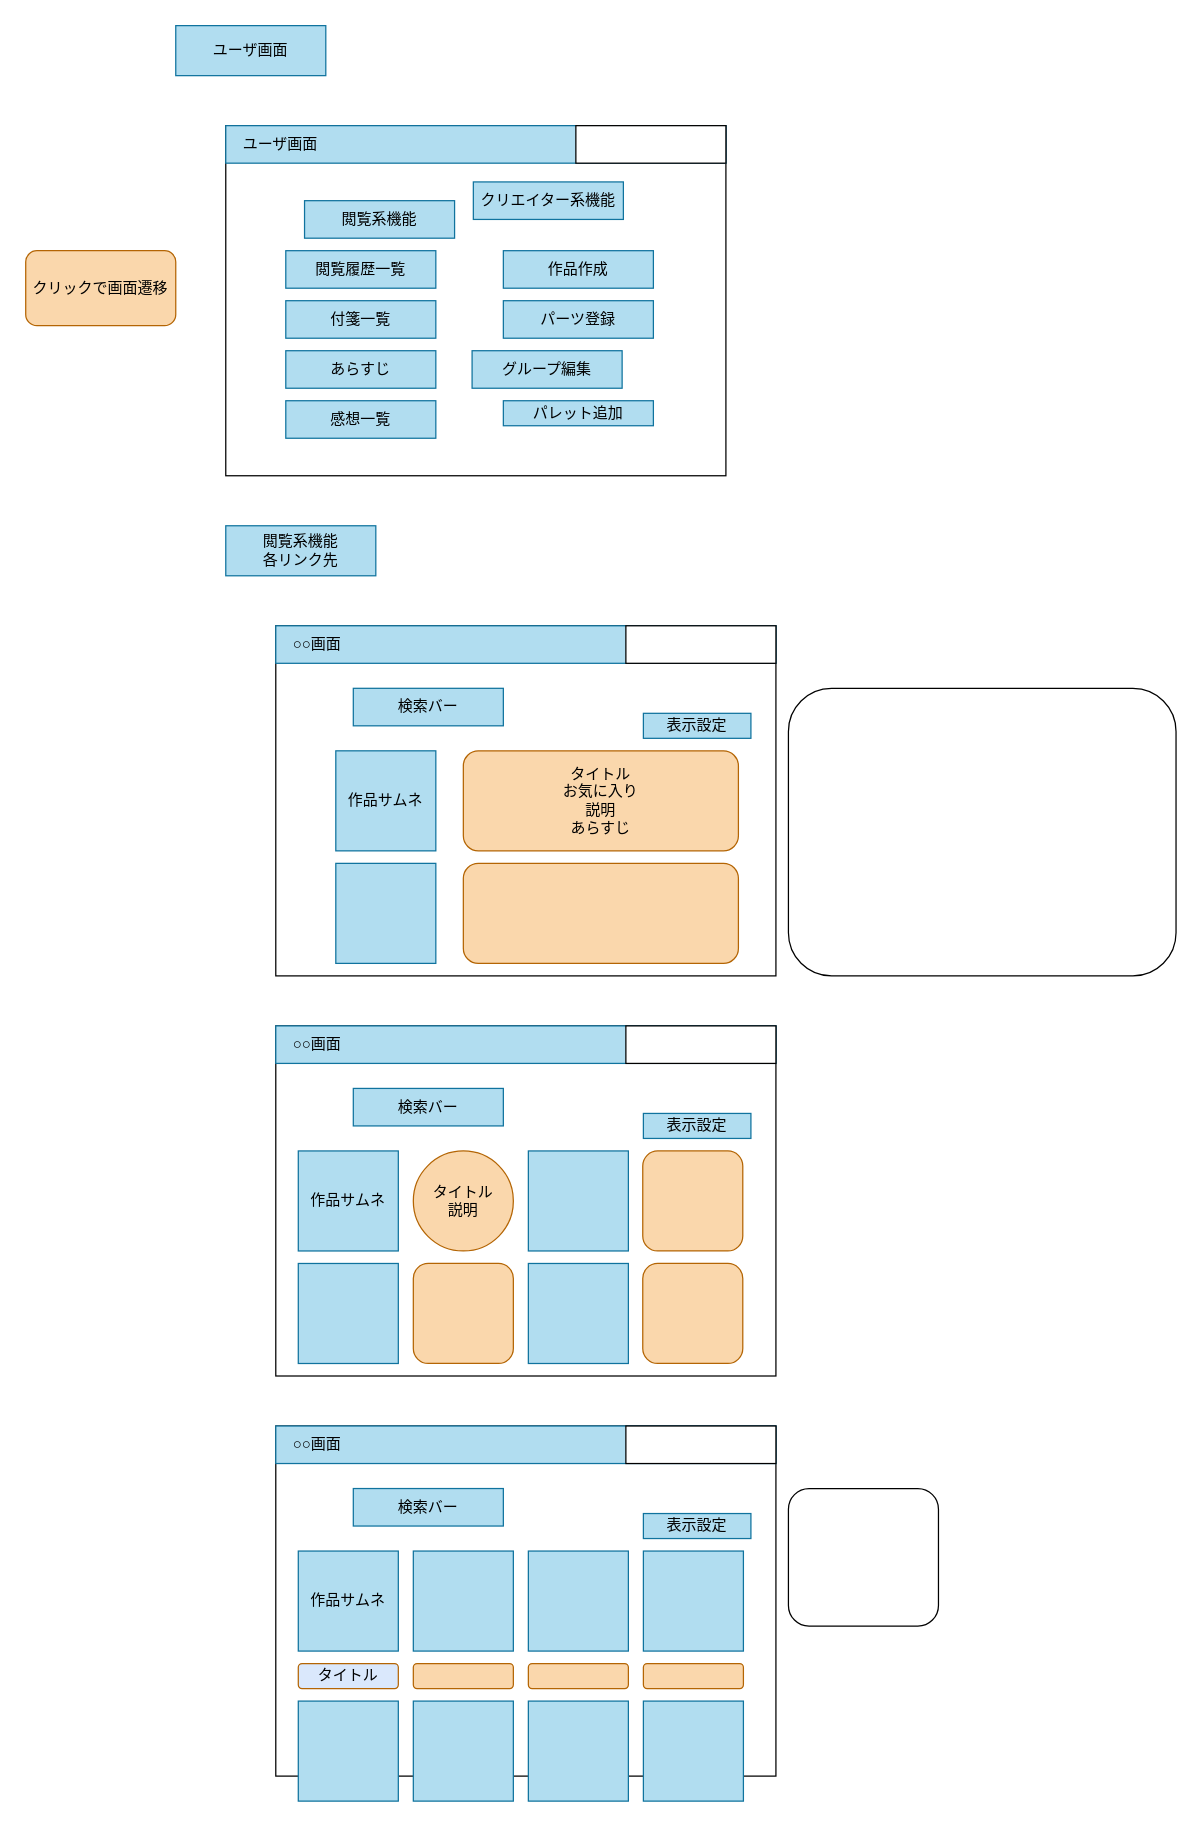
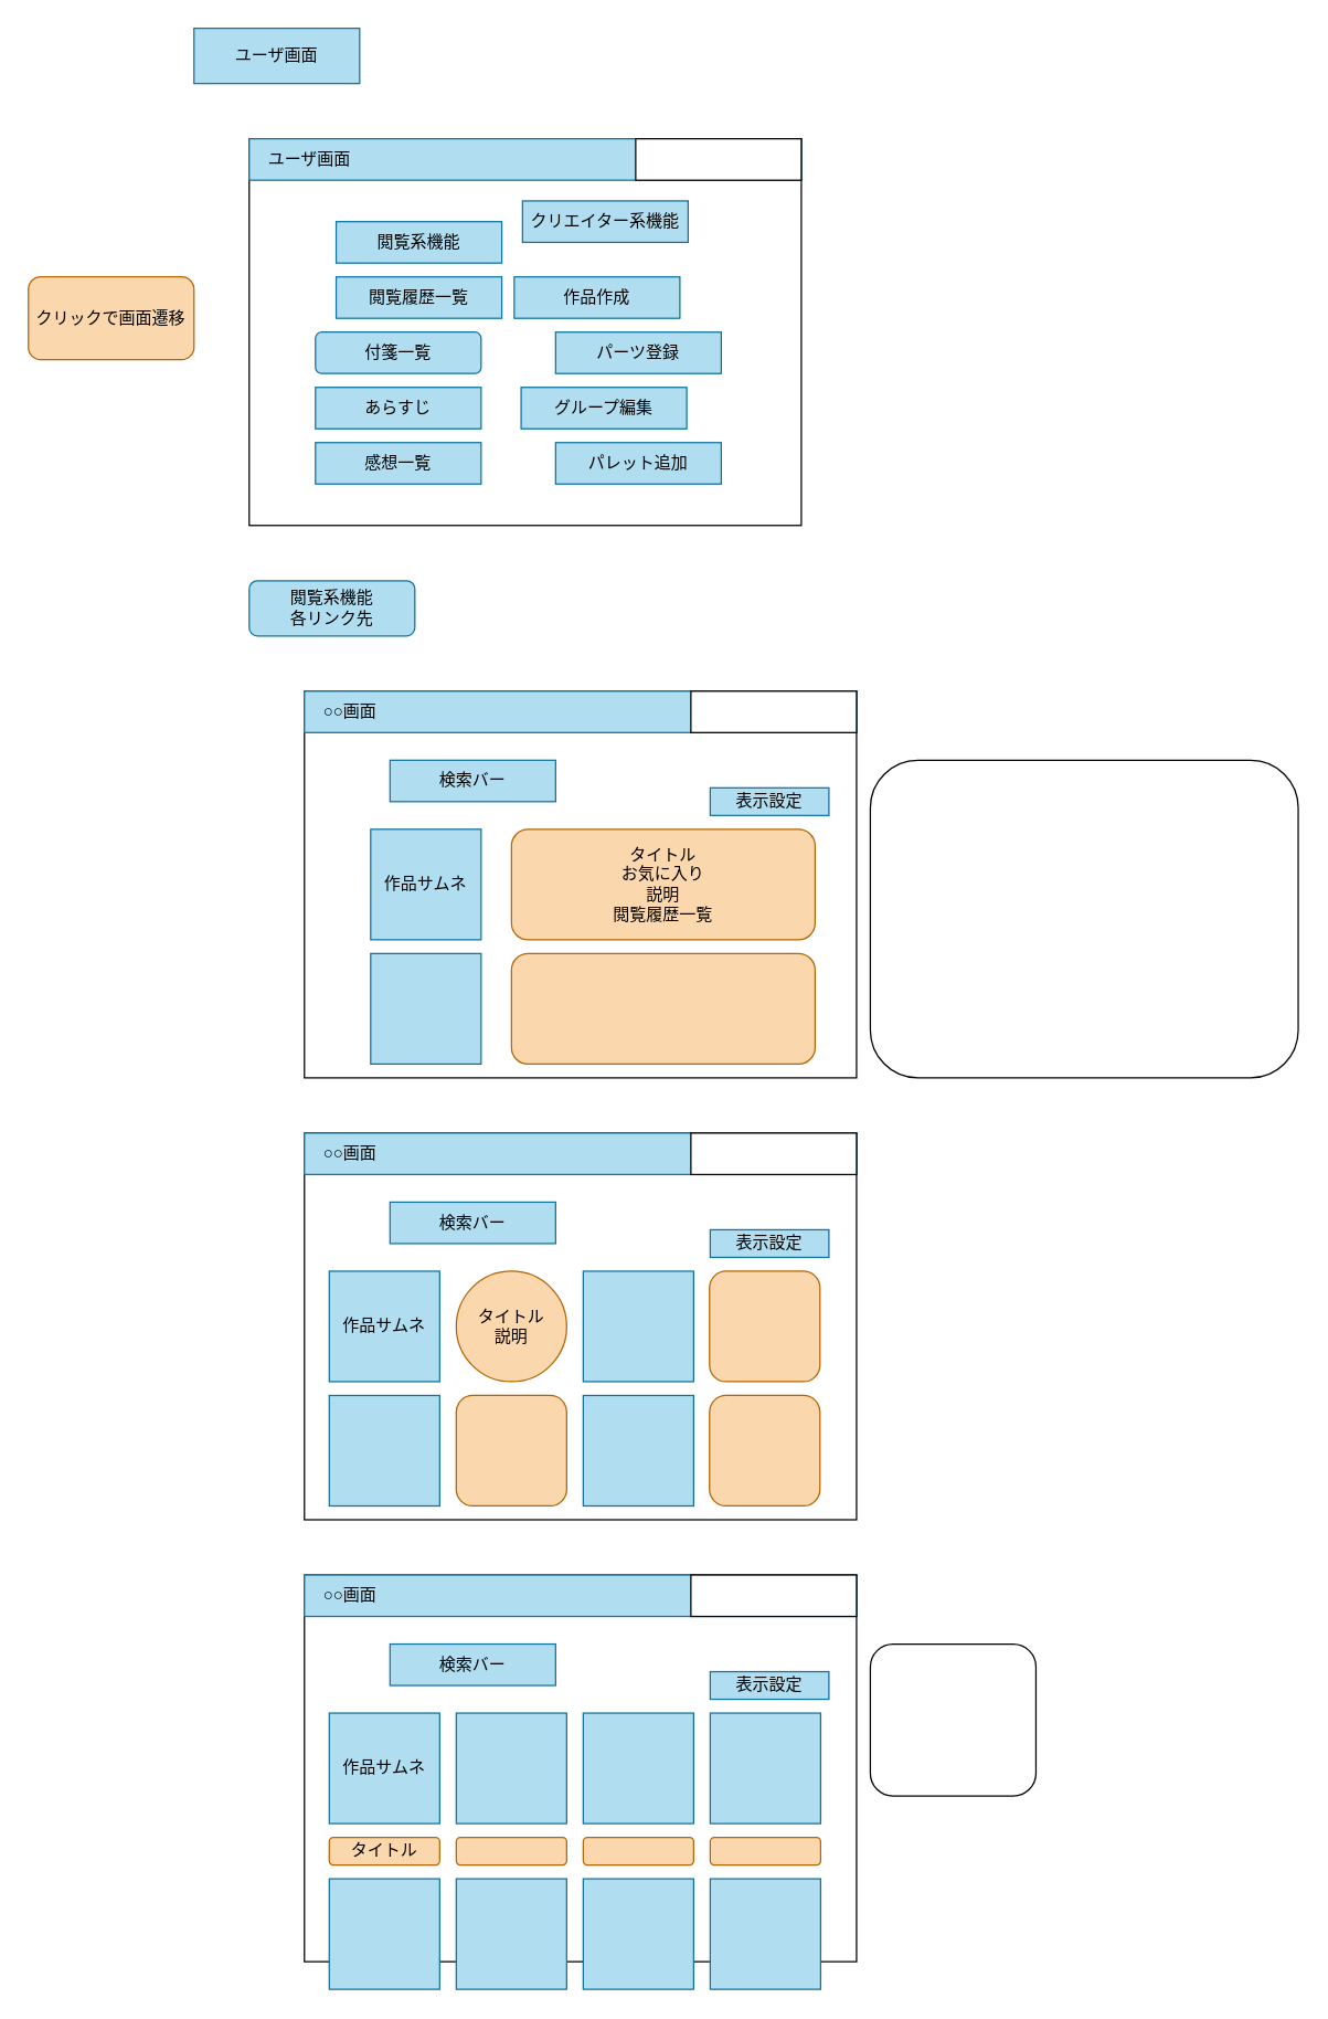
  <mxCell id="0" />
  <mxCell id="1" parent="0" />
  <mxCell id="2" value="ユーザ画面" style="rounded=0;whiteSpace=wrap;html=1;fillColor=#b1ddf0;strokeColor=#10739e;fontColor=#000000;" parent="1" vertex="1"><mxGeometry x="140" y="20" width="120" height="40" as="geometry" /></mxCell>
- <mxCell id="3" value="閲覧系機能&lt;br&gt;各リンク先" style="rounded=0;whiteSpace=wrap;html=1;fillColor=#b1ddf0;strokeColor=#10739e;fontColor=#000000;" parent="1" vertex="1"><mxGeometry x="180" y="420" width="120" height="40" as="geometry" /></mxCell>
+ <mxCell id="3" value="閲覧系機能&lt;br&gt;各リンク先" style="whiteSpace=wrap;html=1;fillColor=#b1ddf0;strokeColor=#10739e;fontColor=#000000;rounded=1;" parent="1" vertex="1"><mxGeometry x="180" y="420" width="120" height="40" as="geometry" /></mxCell>
  <mxCell id="4" value="" style="rounded=0;whiteSpace=wrap;html=1;fontColor=#000000;" parent="1" vertex="1"><mxGeometry x="180" y="100" width="400" height="280" as="geometry" /></mxCell>
  <mxCell id="5" value="&lt;font color=&quot;#000000&quot;&gt;　ユーザ画面&lt;/font&gt;" style="rounded=0;whiteSpace=wrap;html=1;fillColor=#b1ddf0;strokeColor=#10739e;align=left;" parent="1" vertex="1"><mxGeometry x="180" y="100" width="400" height="30" as="geometry" /></mxCell>
  <mxCell id="6" value="&lt;font color=&quot;#ffffff&quot;&gt;ユーザ名　TOP&lt;/font&gt;" style="rounded=0;whiteSpace=wrap;html=1;fontColor=#000000;" parent="1" vertex="1"><mxGeometry x="460" y="100" width="120" height="30" as="geometry" /></mxCell>
- <mxCell id="7" value="&lt;font color=&quot;#000000&quot;&gt;付箋一覧&lt;/font&gt;" style="rounded=0;whiteSpace=wrap;html=1;fillColor=#b1ddf0;strokeColor=#10739e;" vertex="1" parent="1"><mxGeometry x="228" y="240" width="120" height="30" as="geometry" /></mxCell>
+ <mxCell id="7" value="&lt;font color=&quot;#000000&quot;&gt;付箋一覧&lt;/font&gt;" style="whiteSpace=wrap;html=1;fillColor=#b1ddf0;strokeColor=#10739e;rounded=1;" vertex="1" parent="1"><mxGeometry x="228" y="240" width="120" height="30" as="geometry" /></mxCell>
  <mxCell id="8" value="&lt;font color=&quot;#000000&quot;&gt;あらすじ&lt;/font&gt;" style="rounded=0;whiteSpace=wrap;html=1;fillColor=#b1ddf0;strokeColor=#10739e;" vertex="1" parent="1"><mxGeometry x="228" y="280" width="120" height="30" as="geometry" /></mxCell>
  <mxCell id="9" value="&lt;font color=&quot;#000000&quot;&gt;感想一覧&lt;/font&gt;" style="rounded=0;whiteSpace=wrap;html=1;fillColor=#b1ddf0;strokeColor=#10739e;" vertex="1" parent="1"><mxGeometry x="228" y="320" width="120" height="30" as="geometry" /></mxCell>
  <mxCell id="10" value="&lt;font color=&quot;#000000&quot;&gt;閲覧系機能&lt;/font&gt;" style="rounded=0;whiteSpace=wrap;html=1;fillColor=#b1ddf0;strokeColor=#10739e;" vertex="1" parent="1"><mxGeometry x="243" y="160" width="120" height="30" as="geometry" /></mxCell>
  <mxCell id="11" value="&lt;font color=&quot;#000000&quot;&gt;クリエイター系機能&lt;/font&gt;" style="rounded=0;whiteSpace=wrap;html=1;fillColor=#b1ddf0;strokeColor=#10739e;" vertex="1" parent="1"><mxGeometry x="378" y="145" width="120" height="30" as="geometry" /></mxCell>
  <mxCell id="12" value="&lt;font color=&quot;#000000&quot;&gt;パーツ登録&lt;/font&gt;" style="rounded=0;whiteSpace=wrap;html=1;fillColor=#b1ddf0;strokeColor=#10739e;" vertex="1" parent="1"><mxGeometry x="402" y="240" width="120" height="30" as="geometry" /></mxCell>
  <mxCell id="13" value="&lt;font color=&quot;#000000&quot;&gt;グループ編集&lt;/font&gt;" style="rounded=0;whiteSpace=wrap;html=1;fillColor=#b1ddf0;strokeColor=#10739e;" vertex="1" parent="1"><mxGeometry x="377" y="280" width="120" height="30" as="geometry" /></mxCell>
- <mxCell id="14" value="&lt;font color=&quot;#000000&quot;&gt;パレット追加&lt;/font&gt;" style="rounded=0;whiteSpace=wrap;html=1;fillColor=#b1ddf0;strokeColor=#10739e;" vertex="1" parent="1"><mxGeometry x="402" y="320" width="120" height="20" as="geometry" /></mxCell>
- <mxCell id="15" value="&lt;font color=&quot;#000000&quot;&gt;閲覧履歴一覧&lt;/font&gt;" style="rounded=0;whiteSpace=wrap;html=1;fillColor=#b1ddf0;strokeColor=#10739e;" vertex="1" parent="1"><mxGeometry x="228" y="200" width="120" height="30" as="geometry" /></mxCell>
- <mxCell id="16" value="&lt;font color=&quot;#000000&quot;&gt;作品作成&lt;/font&gt;" style="rounded=0;whiteSpace=wrap;html=1;fillColor=#b1ddf0;strokeColor=#10739e;" vertex="1" parent="1"><mxGeometry x="402" y="200" width="120" height="30" as="geometry" /></mxCell>
+ <mxCell id="14" value="&lt;font color=&quot;#000000&quot;&gt;パレット追加&lt;/font&gt;" style="rounded=0;whiteSpace=wrap;html=1;fillColor=#b1ddf0;strokeColor=#10739e;" vertex="1" parent="1"><mxGeometry x="402" y="320" width="120" height="30" as="geometry" /></mxCell>
+ <mxCell id="15" value="&lt;font color=&quot;#000000&quot;&gt;閲覧履歴一覧&lt;/font&gt;" style="rounded=0;whiteSpace=wrap;html=1;fillColor=#b1ddf0;strokeColor=#10739e;" vertex="1" parent="1"><mxGeometry x="243" y="200" width="120" height="30" as="geometry" /></mxCell>
+ <mxCell id="16" value="&lt;font color=&quot;#000000&quot;&gt;作品作成&lt;/font&gt;" style="rounded=0;whiteSpace=wrap;html=1;fillColor=#b1ddf0;strokeColor=#10739e;" vertex="1" parent="1"><mxGeometry x="372" y="200" width="120" height="30" as="geometry" /></mxCell>
  <mxCell id="17" value="" style="rounded=0;whiteSpace=wrap;html=1;fontColor=#000000;" vertex="1" parent="1"><mxGeometry x="220" y="500" width="400" height="280" as="geometry" /></mxCell>
  <mxCell id="18" value="&lt;font color=&quot;#000000&quot;&gt;　○○画面&lt;/font&gt;" style="rounded=0;whiteSpace=wrap;html=1;fillColor=#b1ddf0;strokeColor=#10739e;align=left;" vertex="1" parent="1"><mxGeometry x="220" y="500" width="400" height="30" as="geometry" /></mxCell>
  <mxCell id="19" value="&lt;font color=&quot;#ffffff&quot;&gt;ユーザ名　TOP&lt;/font&gt;" style="rounded=0;whiteSpace=wrap;html=1;fontColor=#000000;" vertex="1" parent="1"><mxGeometry x="500" y="500" width="120" height="30" as="geometry" /></mxCell>
  <mxCell id="20" value="&lt;font color=&quot;#000000&quot;&gt;検索バー&lt;/font&gt;" style="rounded=0;whiteSpace=wrap;html=1;fillColor=#b1ddf0;strokeColor=#10739e;" vertex="1" parent="1"><mxGeometry x="282" y="550" width="120" height="30" as="geometry" /></mxCell>
  <mxCell id="21" value="&lt;font color=&quot;#000000&quot;&gt;クリックで画面遷移&lt;/font&gt;" style="rounded=1;whiteSpace=wrap;html=1;fillColor=#fad7ac;strokeColor=#b46504;" vertex="1" parent="1"><mxGeometry x="20" y="200" width="120" height="60" as="geometry" /></mxCell>
  <mxCell id="22" value="作品サムネ" style="rounded=0;whiteSpace=wrap;html=1;fillColor=#b1ddf0;strokeColor=#10739e;fontColor=#000000;" vertex="1" parent="1"><mxGeometry x="268" y="600" width="80" height="80" as="geometry" /></mxCell>
- <mxCell id="23" value="&lt;font color=&quot;#000000&quot;&gt;タイトル&lt;br&gt;お気に入り&lt;br&gt;説明&lt;br&gt;あらすじ&lt;br&gt;&lt;/font&gt;" style="rounded=1;whiteSpace=wrap;html=1;fillColor=#fad7ac;strokeColor=#b46504;" vertex="1" parent="1"><mxGeometry x="370" y="600" width="220" height="80" as="geometry" /></mxCell>
+ <mxCell id="23" value="&lt;font color=&quot;#000000&quot;&gt;タイトル&lt;br&gt;お気に入り&lt;br&gt;説明&lt;br&gt;閲覧履歴一覧&lt;br&gt;&lt;/font&gt;" style="rounded=1;whiteSpace=wrap;html=1;fillColor=#fad7ac;strokeColor=#b46504;" vertex="1" parent="1"><mxGeometry x="370" y="600" width="220" height="80" as="geometry" /></mxCell>
  <mxCell id="24" value="表示設定" style="rounded=0;whiteSpace=wrap;html=1;fillColor=#b1ddf0;strokeColor=#10739e;fontColor=#000000;" vertex="1" parent="1"><mxGeometry x="514" y="570" width="86" height="20" as="geometry" /></mxCell>
  <mxCell id="25" value="&lt;font color=&quot;#ffffff&quot;&gt;表示列の切り替え：&lt;br&gt;１，２，４列&lt;br&gt;&lt;br&gt;ソート：&lt;br&gt;作品情報&lt;br&gt;＋付箋、お気に入り、感想の更新日時でソート&lt;br&gt;&lt;br&gt;サムネクリックで作品に移動&lt;br&gt;&lt;/font&gt;" style="rounded=1;whiteSpace=wrap;html=1;fontColor=#000000;align=left;" vertex="1" parent="1"><mxGeometry x="630" y="550" width="310" height="230" as="geometry" /></mxCell>
  <mxCell id="26" value="" style="rounded=0;whiteSpace=wrap;html=1;fontColor=#000000;" vertex="1" parent="1"><mxGeometry x="220" y="820" width="400" height="280" as="geometry" /></mxCell>
  <mxCell id="27" value="&lt;font color=&quot;#000000&quot;&gt;　○○画面&lt;/font&gt;" style="rounded=0;whiteSpace=wrap;html=1;fillColor=#b1ddf0;strokeColor=#10739e;align=left;" vertex="1" parent="1"><mxGeometry x="220" y="820" width="400" height="30" as="geometry" /></mxCell>
  <mxCell id="28" value="&lt;font color=&quot;#ffffff&quot;&gt;ユーザ名　TOP&lt;/font&gt;" style="rounded=0;whiteSpace=wrap;html=1;fontColor=#000000;" vertex="1" parent="1"><mxGeometry x="500" y="820" width="120" height="30" as="geometry" /></mxCell>
  <mxCell id="29" value="&lt;font color=&quot;#000000&quot;&gt;検索バー&lt;/font&gt;" style="rounded=0;whiteSpace=wrap;html=1;fillColor=#b1ddf0;strokeColor=#10739e;" vertex="1" parent="1"><mxGeometry x="282" y="870" width="120" height="30" as="geometry" /></mxCell>
  <mxCell id="30" value="作品サムネ" style="rounded=0;whiteSpace=wrap;html=1;fillColor=#b1ddf0;strokeColor=#10739e;fontColor=#000000;" vertex="1" parent="1"><mxGeometry x="238" y="920" width="80" height="80" as="geometry" /></mxCell>
  <mxCell id="31" value="" style="rounded=0;whiteSpace=wrap;html=1;fillColor=#b1ddf0;strokeColor=#10739e;fontColor=#000000;" vertex="1" parent="1"><mxGeometry x="422" y="920" width="80" height="80" as="geometry" /></mxCell>
  <mxCell id="32" value="&lt;font color=&quot;#000000&quot;&gt;タイトル&lt;br&gt;説明&lt;br&gt;&lt;/font&gt;" style="ellipse;whiteSpace=wrap;html=1;fillColor=#fad7ac;strokeColor=#b46504;" vertex="1" parent="1"><mxGeometry x="330" y="920" width="80" height="80" as="geometry" /></mxCell>
  <mxCell id="33" value="" style="rounded=1;whiteSpace=wrap;html=1;fillColor=#fad7ac;strokeColor=#b46504;" vertex="1" parent="1"><mxGeometry x="513.5" y="920" width="80" height="80" as="geometry" /></mxCell>
  <mxCell id="34" value="" style="rounded=0;whiteSpace=wrap;html=1;fillColor=#b1ddf0;strokeColor=#10739e;fontColor=#000000;" vertex="1" parent="1"><mxGeometry x="238" y="1010" width="80" height="80" as="geometry" /></mxCell>
  <mxCell id="35" value="" style="rounded=0;whiteSpace=wrap;html=1;fillColor=#b1ddf0;strokeColor=#10739e;fontColor=#000000;" vertex="1" parent="1"><mxGeometry x="422" y="1010" width="80" height="80" as="geometry" /></mxCell>
  <mxCell id="36" value="" style="rounded=1;whiteSpace=wrap;html=1;fillColor=#fad7ac;strokeColor=#b46504;" vertex="1" parent="1"><mxGeometry x="330" y="1010" width="80" height="80" as="geometry" /></mxCell>
  <mxCell id="37" value="" style="rounded=1;whiteSpace=wrap;html=1;fillColor=#fad7ac;strokeColor=#b46504;" vertex="1" parent="1"><mxGeometry x="513.5" y="1010" width="80" height="80" as="geometry" /></mxCell>
  <mxCell id="38" value="表示設定" style="rounded=0;whiteSpace=wrap;html=1;fillColor=#b1ddf0;strokeColor=#10739e;fontColor=#000000;" vertex="1" parent="1"><mxGeometry x="514" y="890" width="86" height="20" as="geometry" /></mxCell>
  <mxCell id="39" value="" style="rounded=0;whiteSpace=wrap;html=1;fontColor=#000000;" vertex="1" parent="1"><mxGeometry x="220" y="1140" width="400" height="280" as="geometry" /></mxCell>
  <mxCell id="40" value="&lt;font color=&quot;#000000&quot;&gt;　○○画面&lt;/font&gt;" style="rounded=0;whiteSpace=wrap;html=1;fillColor=#b1ddf0;strokeColor=#10739e;align=left;" vertex="1" parent="1"><mxGeometry x="220" y="1140" width="400" height="30" as="geometry" /></mxCell>
  <mxCell id="41" value="&lt;font color=&quot;#ffffff&quot;&gt;ユーザ名　TOP&lt;/font&gt;" style="rounded=0;whiteSpace=wrap;html=1;fontColor=#000000;" vertex="1" parent="1"><mxGeometry x="500" y="1140" width="120" height="30" as="geometry" /></mxCell>
  <mxCell id="42" value="&lt;font color=&quot;#000000&quot;&gt;検索バー&lt;/font&gt;" style="rounded=0;whiteSpace=wrap;html=1;fillColor=#b1ddf0;strokeColor=#10739e;" vertex="1" parent="1"><mxGeometry x="282" y="1190" width="120" height="30" as="geometry" /></mxCell>
  <mxCell id="43" value="作品サムネ" style="rounded=0;whiteSpace=wrap;html=1;fillColor=#b1ddf0;strokeColor=#10739e;fontColor=#000000;" vertex="1" parent="1"><mxGeometry x="238" y="1240" width="80" height="80" as="geometry" /></mxCell>
  <mxCell id="44" value="" style="rounded=0;whiteSpace=wrap;html=1;fillColor=#b1ddf0;strokeColor=#10739e;fontColor=#000000;" vertex="1" parent="1"><mxGeometry x="422" y="1240" width="80" height="80" as="geometry" /></mxCell>
  <mxCell id="45" value="表示設定" style="rounded=0;whiteSpace=wrap;html=1;fillColor=#b1ddf0;strokeColor=#10739e;fontColor=#000000;" vertex="1" parent="1"><mxGeometry x="514" y="1210" width="86" height="20" as="geometry" /></mxCell>
  <mxCell id="46" value="&lt;font color=&quot;#ffffff&quot;&gt;表示列の切り替え&lt;br&gt;ソート&lt;br&gt;作品情報＋付箋、お気に入り、感想の更新日時でソート&lt;br&gt;&lt;/font&gt;" style="rounded=1;whiteSpace=wrap;html=1;fontColor=#000000;align=left;" vertex="1" parent="1"><mxGeometry x="630" y="1190" width="120" height="110" as="geometry" /></mxCell>
  <mxCell id="47" value="&lt;font color=&quot;#000000&quot;&gt;&lt;br&gt;&lt;/font&gt;" style="rounded=1;whiteSpace=wrap;html=1;fillColor=#fad7ac;strokeColor=#b46504;" vertex="1" parent="1"><mxGeometry x="370" y="690" width="220" height="80" as="geometry" /></mxCell>
  <mxCell id="48" value="" style="rounded=0;whiteSpace=wrap;html=1;fillColor=#b1ddf0;strokeColor=#10739e;fontColor=#000000;" vertex="1" parent="1"><mxGeometry x="268" y="690" width="80" height="80" as="geometry" /></mxCell>
  <mxCell id="49" value="" style="rounded=0;whiteSpace=wrap;html=1;fillColor=#b1ddf0;strokeColor=#10739e;fontColor=#000000;" vertex="1" parent="1"><mxGeometry x="330" y="1240" width="80" height="80" as="geometry" /></mxCell>
  <mxCell id="50" value="" style="rounded=0;whiteSpace=wrap;html=1;fillColor=#b1ddf0;strokeColor=#10739e;fontColor=#000000;" vertex="1" parent="1"><mxGeometry x="514" y="1240" width="80" height="80" as="geometry" /></mxCell>
- <mxCell id="51" value="&lt;font color=&quot;#000000&quot;&gt;タイトル&lt;br&gt;&lt;/font&gt;" style="rounded=1;whiteSpace=wrap;html=1;fillColor=#dae8fc;strokeColor=#b46504;" vertex="1" parent="1"><mxGeometry x="238" y="1330" width="80" height="20" as="geometry" /></mxCell>
+ <mxCell id="51" value="&lt;font color=&quot;#000000&quot;&gt;タイトル&lt;br&gt;&lt;/font&gt;" style="rounded=1;whiteSpace=wrap;html=1;fillColor=#fad7ac;strokeColor=#b46504;" vertex="1" parent="1"><mxGeometry x="238" y="1330" width="80" height="20" as="geometry" /></mxCell>
  <mxCell id="52" value="&lt;font color=&quot;#000000&quot;&gt;&lt;br&gt;&lt;/font&gt;" style="rounded=1;whiteSpace=wrap;html=1;fillColor=#fad7ac;strokeColor=#b46504;" vertex="1" parent="1"><mxGeometry x="330" y="1330" width="80" height="20" as="geometry" /></mxCell>
  <mxCell id="53" value="&lt;font color=&quot;#000000&quot;&gt;&lt;br&gt;&lt;/font&gt;" style="rounded=1;whiteSpace=wrap;html=1;fillColor=#fad7ac;strokeColor=#b46504;" vertex="1" parent="1"><mxGeometry x="422" y="1330" width="80" height="20" as="geometry" /></mxCell>
  <mxCell id="54" value="&lt;font color=&quot;#000000&quot;&gt;&lt;br&gt;&lt;/font&gt;" style="rounded=1;whiteSpace=wrap;html=1;fillColor=#fad7ac;strokeColor=#b46504;" vertex="1" parent="1"><mxGeometry x="514" y="1330" width="80" height="20" as="geometry" /></mxCell>
  <mxCell id="55" value="" style="rounded=0;whiteSpace=wrap;html=1;fillColor=#b1ddf0;strokeColor=#10739e;fontColor=#000000;" vertex="1" parent="1"><mxGeometry x="238" y="1360" width="80" height="80" as="geometry" /></mxCell>
  <mxCell id="56" value="" style="rounded=0;whiteSpace=wrap;html=1;fillColor=#b1ddf0;strokeColor=#10739e;fontColor=#000000;" vertex="1" parent="1"><mxGeometry x="422" y="1360" width="80" height="80" as="geometry" /></mxCell>
  <mxCell id="57" value="" style="rounded=0;whiteSpace=wrap;html=1;fillColor=#b1ddf0;strokeColor=#10739e;fontColor=#000000;" vertex="1" parent="1"><mxGeometry x="330" y="1360" width="80" height="80" as="geometry" /></mxCell>
  <mxCell id="58" value="" style="rounded=0;whiteSpace=wrap;html=1;fillColor=#b1ddf0;strokeColor=#10739e;fontColor=#000000;" vertex="1" parent="1"><mxGeometry x="514" y="1360" width="80" height="80" as="geometry" /></mxCell>
